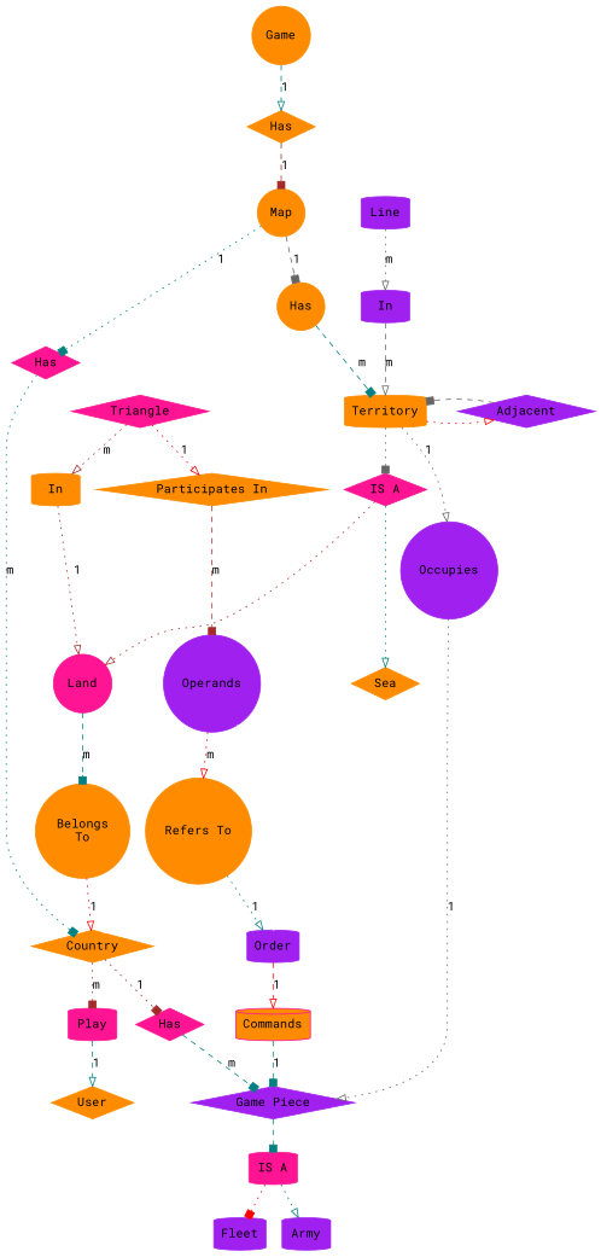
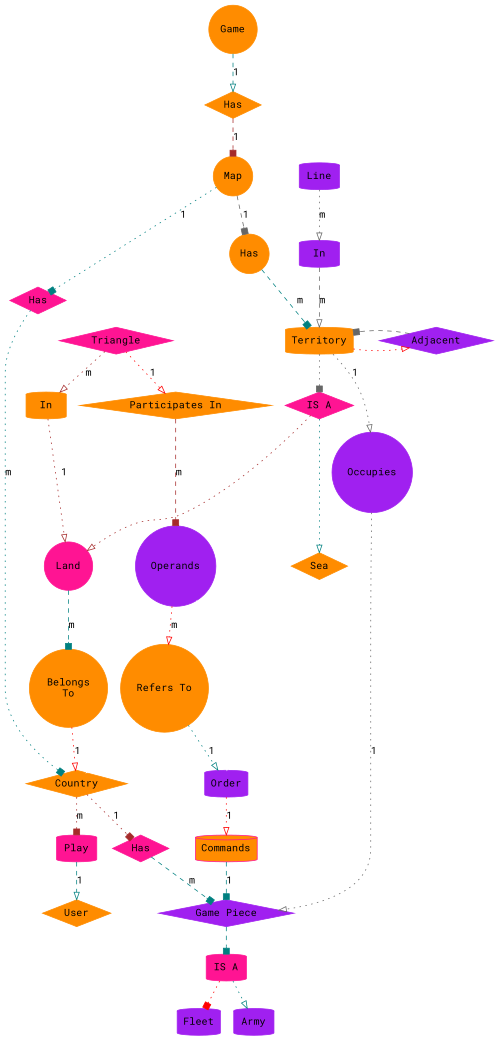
  digraph {
    fontname="Roboto Mono"
    node [color=darkorange fontname="Roboto Mono" shape=diamond style=filled]
    edge [arrowhead=onormal color=teal fontname="Roboto Mono" style=dotted]
    Territory [shape=cylinder]
    Adjacent [color=purple]
    Occupies [color=purple shape=circle]
    n4 [color=deeppink label="IS A"]
    n5 [color=purple label="Game Piece"]
    n6 [color=deeppink label="IS A" shape=cylinder]
    Fleet [color=purple shape=cylinder]
    Army [color=purple shape=cylinder]
    Game [shape=circle]
    n10 [label=Has]
    Map [shape=circle]
    n12 [color=deeppink label=Has]
    Country
    Play [color=deeppink shape=cylinder]
    User
    Commands [color=deeppink fillcolor=darkorange shape=cylinder]
    Operands [color=purple shape=circle]
    Order [color=purple shape=cylinder]
    n19 [label="Refers To" shape=circle]
    n20 [label=Has shape=circle]
    n21 [color=deeppink label=Has]
    n22 [color=purple label=In shape=cylinder]
    Line [color=purple shape=cylinder]
    Triangle [color=deeppink]
    In [shape=cylinder]
    n26 [label="Participates In"]
    Land [color=deeppink shape=circle]
    n28 [label="Belongs\nTo" shape=circle]
    Sea
    subgraph sub_1 {
      rank=same
      Territory
      Adjacent
    }
    Territory -> Adjacent [color=red]
    Territory -> Occupies [color=gray40 label=1]
    Territory -> n4 [arrowhead=box color=gray40]
    Adjacent -> Territory [arrowhead=box color=gray40 style=dashed]
    Occupies -> n5 [color=gray40 label=1]
    n4 -> Land [color=brown]
    n4 -> Sea
    n5 -> n6 [arrowhead=box style=dashed]
    n6 -> Fleet [arrowhead=box color=red]
    n6 -> Army
    Game -> n10 [label=1 style=dashed]
    n10 -> Map [arrowhead=box color=brown label=1 style=dashed]
    Map -> n20 [arrowhead=box color=gray40 label=1 style=dashed]
    Map -> n21 [arrowhead=box label=1]
    n12 -> n5 [arrowhead=box label=m style=dashed]
    Country -> n12 [arrowhead=box color=brown label=1]
    Country -> Play [arrowhead=box color=brown label=m]
    Play -> User [label=1 style=dashed]
    Commands -> n5 [arrowhead=box label=1 style=dashed]
    Operands -> Order [arrowhead=normal color=white style=""]
    Operands -> n19 [color=red label=m]
-   Order -> Commands [color=red label=1 style=dashed]
+   Order -> Commands [color=red label=1]
    n19 -> Country [arrowhead=normal color=white style=""]
    n19 -> Order [label=1]
    n20 -> Territory [arrowhead=box label=m style=dashed]
    n21 -> Country [arrowhead=box label=m]
    n22 -> Territory [color=gray40 label=m style=dashed]
    Line -> n22 [color=gray40 label=m]
    Triangle -> In [color=brown label=m]
    Triangle -> n26 [color=red label=1]
    In -> Land [color=brown label=1]
    n26 -> Operands [arrowhead=box color=brown label=m style=dashed]
    Land -> n28 [arrowhead=box label=m style=dashed]
    n28 -> Country [color=red label=1]
  }
